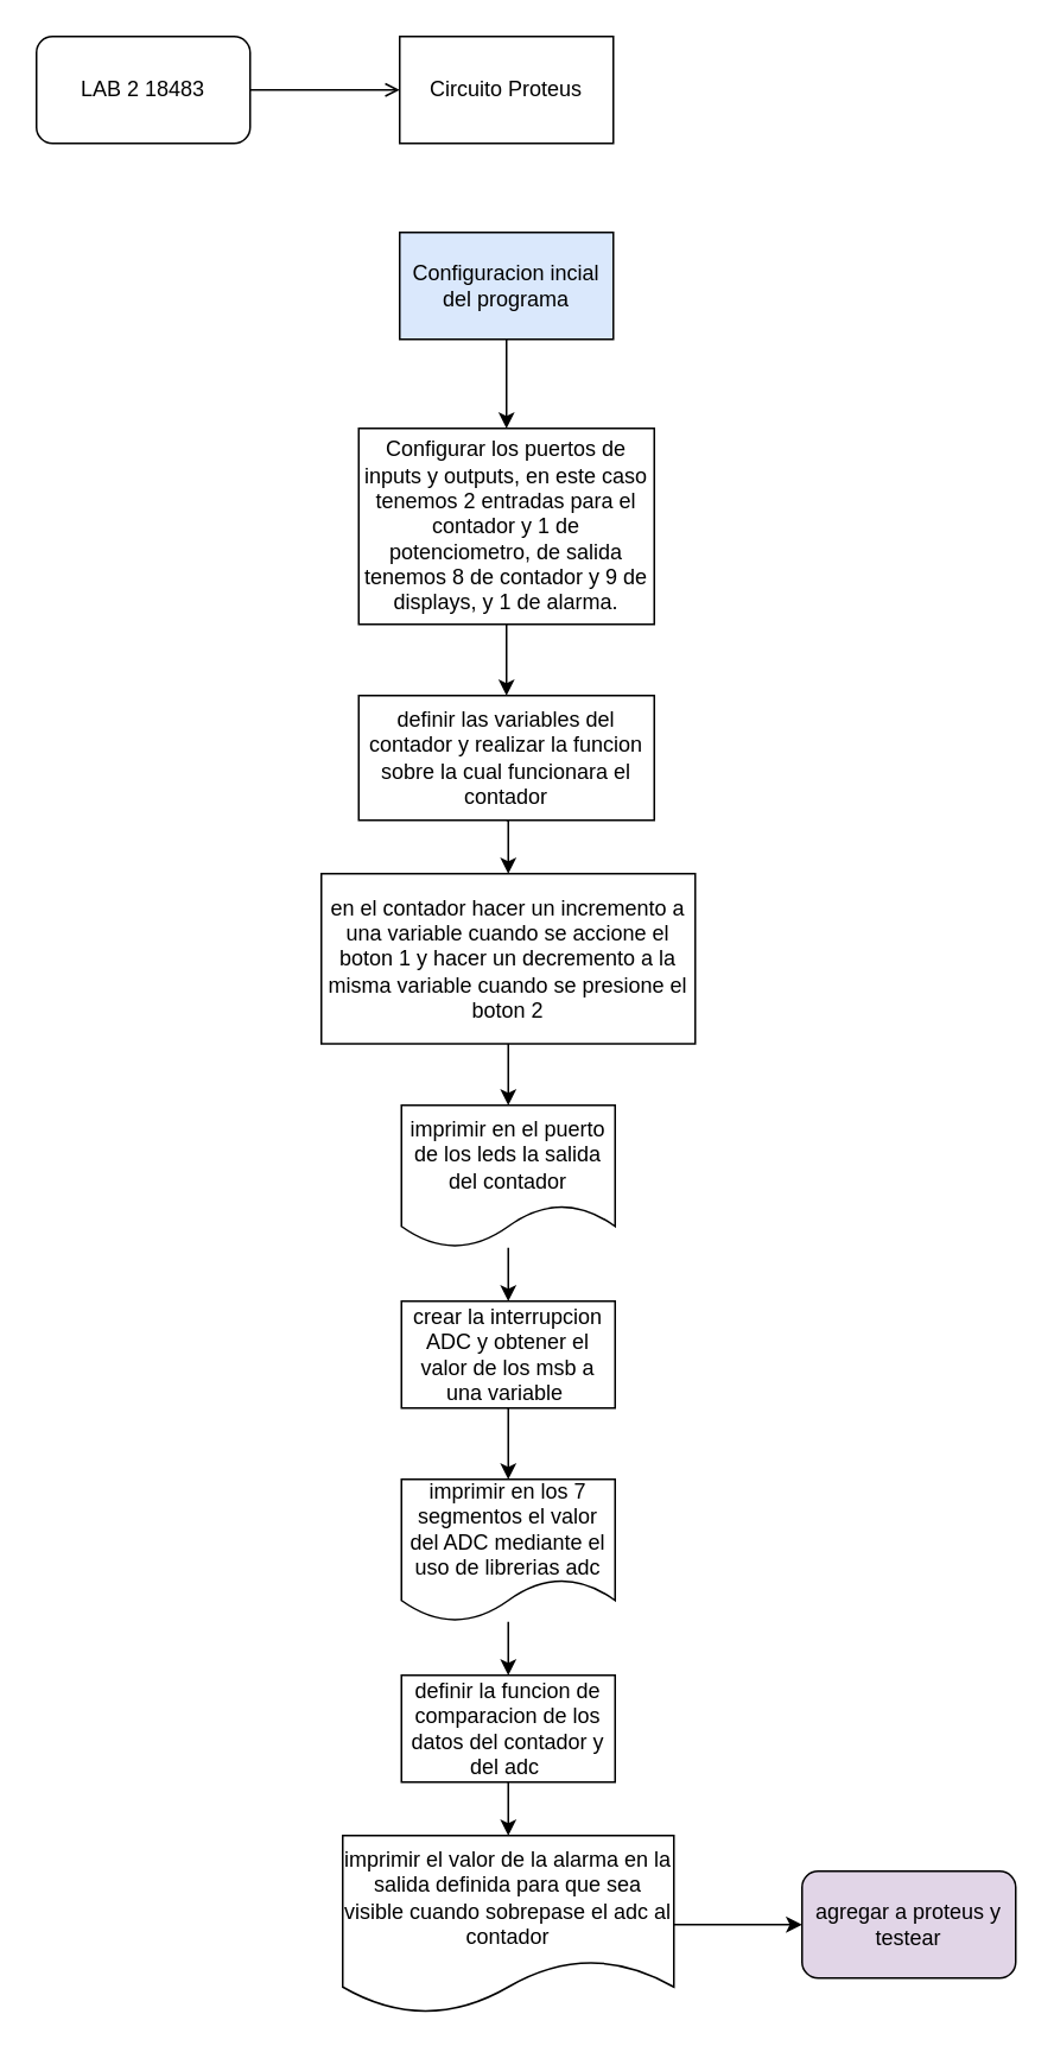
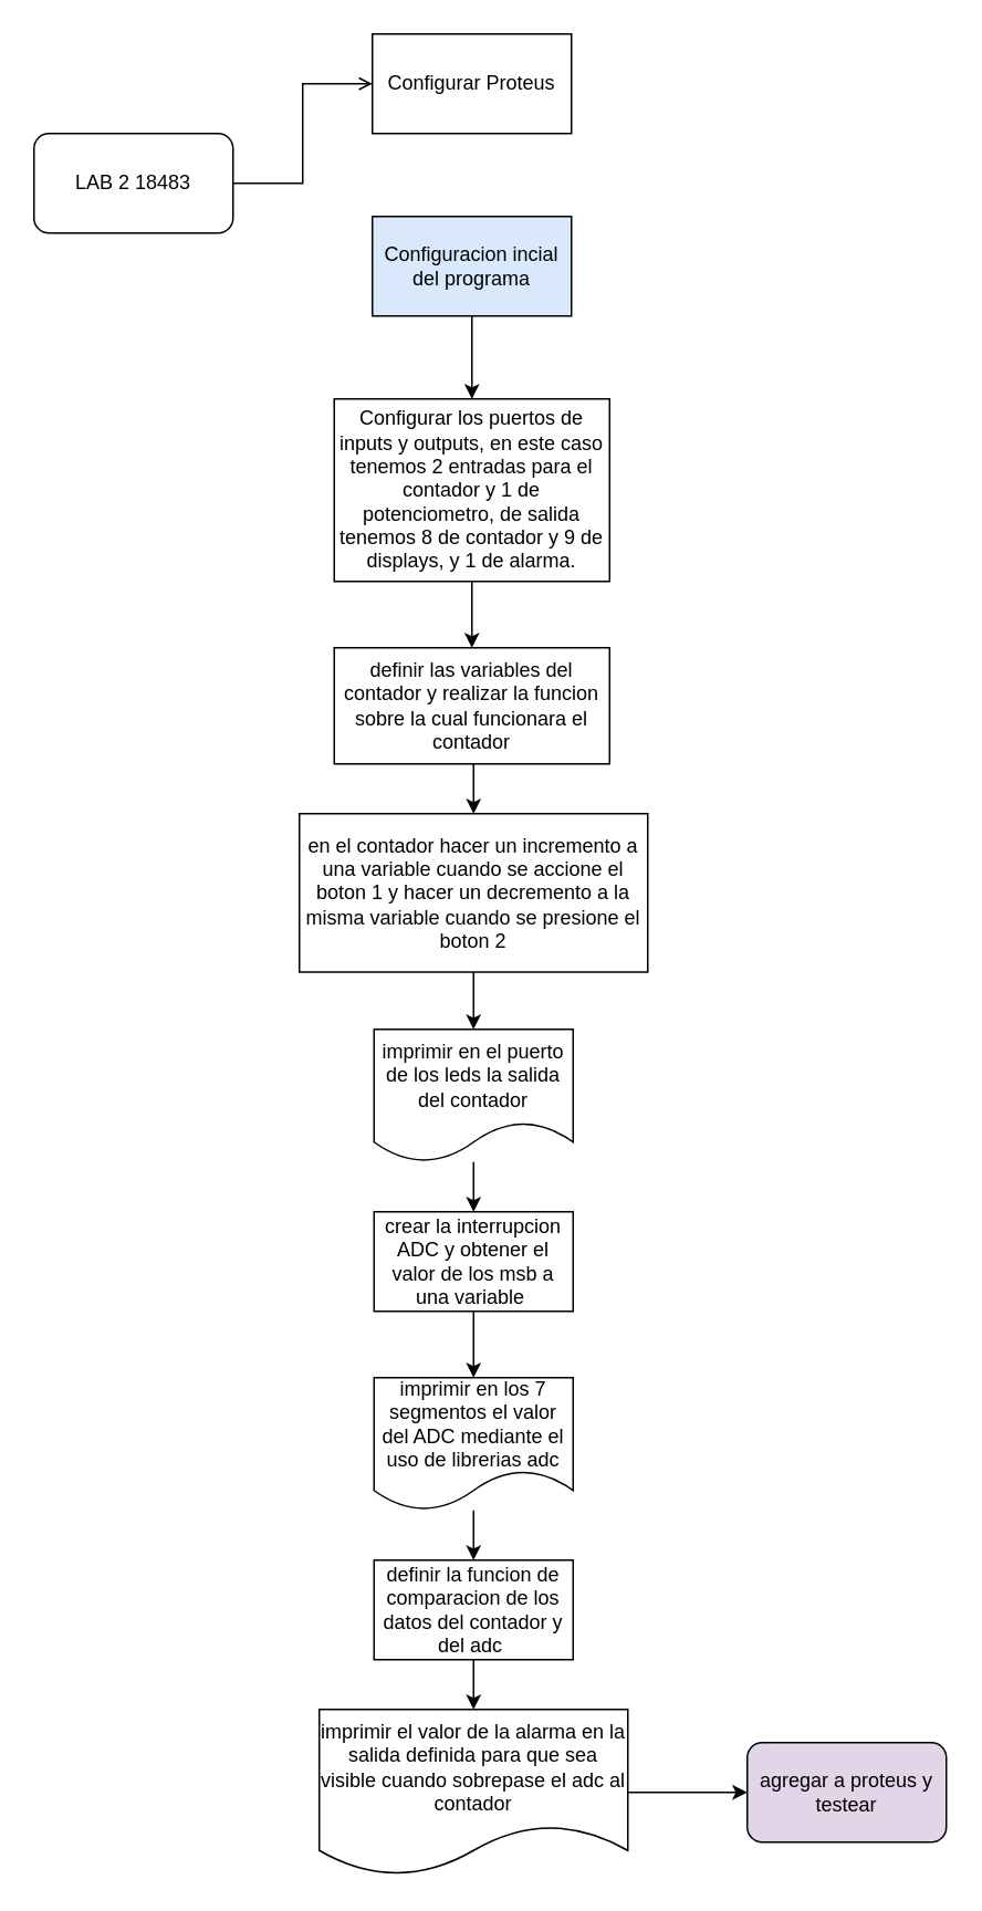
  <mxCell id="0" />
  <mxCell id="1" parent="0" />
  <mxCell id="2" style="edgeStyle=orthogonalEdgeStyle;rounded=0;orthogonalLoop=1;jettySize=auto;html=1;exitX=1;exitY=0.5;exitDx=0;exitDy=0;entryX=0;entryY=0.5;entryDx=0;entryDy=0;endArrow=open;" parent="1" source="3" target="4" edge="1"><mxGeometry relative="1" as="geometry" /></mxCell>
- <mxCell id="3" value="LAB 2 18483" style="rounded=1;whiteSpace=wrap;html=1;" parent="1" vertex="1"><mxGeometry x="20" y="20" width="120" height="60" as="geometry" /></mxCell>
- <mxCell id="4" value="Circuito Proteus" style="rounded=0;whiteSpace=wrap;html=1;" parent="1" vertex="1"><mxGeometry x="224" y="20" width="120" height="60" as="geometry" /></mxCell>
+ <mxCell id="3" value="LAB 2 18483" style="rounded=1;whiteSpace=wrap;html=1;" parent="1" vertex="1"><mxGeometry x="20" y="80" width="120" height="60" as="geometry" /></mxCell>
+ <mxCell id="4" value="Configurar Proteus" style="rounded=0;whiteSpace=wrap;html=1;" parent="1" vertex="1"><mxGeometry x="224" y="20" width="120" height="60" as="geometry" /></mxCell>
  <mxCell id="5" style="edgeStyle=orthogonalEdgeStyle;rounded=0;orthogonalLoop=1;jettySize=auto;html=1;entryX=0.5;entryY=0;entryDx=0;entryDy=0;" parent="1" source="6" target="8" edge="1"><mxGeometry relative="1" as="geometry" /></mxCell>
  <mxCell id="6" value="Configuracion incial del programa" style="rounded=0;whiteSpace=wrap;html=1;fillColor=#dae8fc;" parent="1" vertex="1"><mxGeometry x="224" y="130" width="120" height="60" as="geometry" /></mxCell>
  <mxCell id="7" style="edgeStyle=orthogonalEdgeStyle;rounded=0;orthogonalLoop=1;jettySize=auto;html=1;exitX=0.5;exitY=1;exitDx=0;exitDy=0;entryX=0.5;entryY=0;entryDx=0;entryDy=0;" parent="1" source="8" target="10" edge="1"><mxGeometry relative="1" as="geometry" /></mxCell>
  <mxCell id="8" value="Configurar los puertos de inputs y outputs, en este caso tenemos 2 entradas para el contador y 1 de potenciometro, de salida tenemos 8 de contador y 9 de displays, y 1 de alarma." style="rounded=0;whiteSpace=wrap;html=1;" parent="1" vertex="1"><mxGeometry x="201" y="240" width="166" height="110" as="geometry" /></mxCell>
  <mxCell id="9" style="edgeStyle=orthogonalEdgeStyle;rounded=0;orthogonalLoop=1;jettySize=auto;html=1;exitX=0.5;exitY=1;exitDx=0;exitDy=0;entryX=0.5;entryY=0;entryDx=0;entryDy=0;" parent="1" source="10" target="12" edge="1"><mxGeometry relative="1" as="geometry" /></mxCell>
  <mxCell id="10" value="definir las variables del contador y realizar la funcion sobre la cual funcionara el contador" style="rounded=0;whiteSpace=wrap;html=1;" parent="1" vertex="1"><mxGeometry x="201" y="390" width="166" height="70" as="geometry" /></mxCell>
  <mxCell id="11" style="edgeStyle=orthogonalEdgeStyle;rounded=0;orthogonalLoop=1;jettySize=auto;html=1;entryX=0.5;entryY=0;entryDx=0;entryDy=0;" parent="1" source="12" target="14" edge="1"><mxGeometry relative="1" as="geometry" /></mxCell>
  <mxCell id="12" value="en el contador hacer un incremento a una variable cuando se accione el boton 1 y hacer un decremento a la misma variable cuando se presione el boton 2" style="rounded=0;whiteSpace=wrap;html=1;" parent="1" vertex="1"><mxGeometry x="180" y="490" width="210" height="95.5" as="geometry" /></mxCell>
  <mxCell id="13" style="edgeStyle=orthogonalEdgeStyle;rounded=0;orthogonalLoop=1;jettySize=auto;html=1;" parent="1" source="14" target="16" edge="1"><mxGeometry relative="1" as="geometry" /></mxCell>
  <mxCell id="14" value="imprimir en el puerto de los leds la salida del contador" style="shape=document;whiteSpace=wrap;html=1;boundedLbl=1;" parent="1" vertex="1"><mxGeometry x="225" y="620" width="120" height="80" as="geometry" /></mxCell>
  <mxCell id="15" style="edgeStyle=orthogonalEdgeStyle;rounded=0;orthogonalLoop=1;jettySize=auto;html=1;entryX=0.5;entryY=0;entryDx=0;entryDy=0;" parent="1" source="16" target="18" edge="1"><mxGeometry relative="1" as="geometry"><mxPoint x="285" y="830" as="targetPoint" /></mxGeometry></mxCell>
  <mxCell id="16" value="crear la interrupcion ADC y obtener el valor de los msb a una variable&amp;nbsp;" style="rounded=0;whiteSpace=wrap;html=1;" parent="1" vertex="1"><mxGeometry x="225" y="730" width="120" height="60" as="geometry" /></mxCell>
  <mxCell id="17" style="edgeStyle=orthogonalEdgeStyle;rounded=0;orthogonalLoop=1;jettySize=auto;html=1;entryX=0.5;entryY=0;entryDx=0;entryDy=0;" parent="1" source="18" target="20" edge="1"><mxGeometry relative="1" as="geometry" /></mxCell>
  <mxCell id="18" value="imprimir en los 7 segmentos el valor del ADC mediante el uso de librerias adc" style="shape=document;whiteSpace=wrap;html=1;boundedLbl=1;" parent="1" vertex="1"><mxGeometry x="225" y="830" width="120" height="80" as="geometry" /></mxCell>
  <mxCell id="19" style="edgeStyle=orthogonalEdgeStyle;rounded=0;orthogonalLoop=1;jettySize=auto;html=1;entryX=0.5;entryY=0;entryDx=0;entryDy=0;" parent="1" source="20" target="22" edge="1"><mxGeometry relative="1" as="geometry" /></mxCell>
  <mxCell id="20" value="definir la funcion de comparacion de los datos del contador y del adc&amp;nbsp;" style="rounded=0;whiteSpace=wrap;html=1;" parent="1" vertex="1"><mxGeometry x="225" y="940" width="120" height="60" as="geometry" /></mxCell>
  <mxCell id="21" style="edgeStyle=orthogonalEdgeStyle;rounded=0;orthogonalLoop=1;jettySize=auto;html=1;" edge="1" parent="1" source="22" target="23"><mxGeometry relative="1" as="geometry" /></mxCell>
  <mxCell id="22" value="imprimir el valor de la alarma en la salida definida para que sea visible cuando sobrepase el adc al contador" style="shape=document;whiteSpace=wrap;html=1;boundedLbl=1;" parent="1" vertex="1"><mxGeometry x="192" y="1030" width="186" height="100" as="geometry" /></mxCell>
  <mxCell id="23" value="agregar a proteus y testear" style="rounded=1;whiteSpace=wrap;html=1;fillColor=#e1d5e7;" vertex="1" parent="1"><mxGeometry x="450" y="1050" width="120" height="60" as="geometry" /></mxCell>
